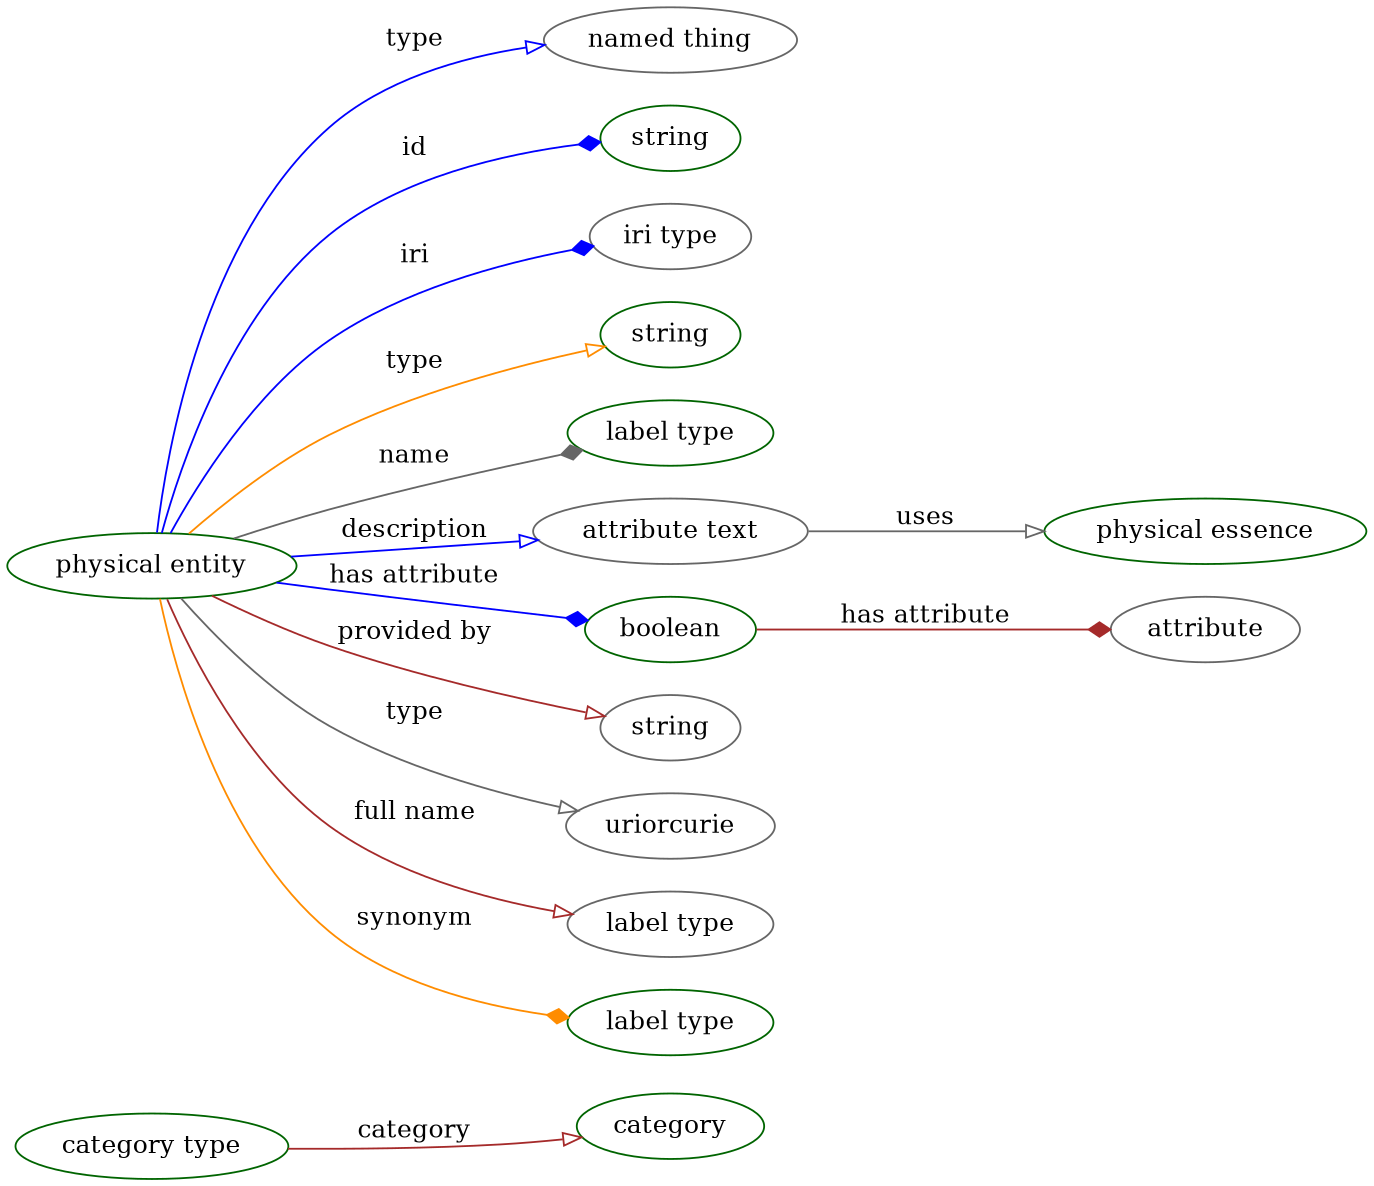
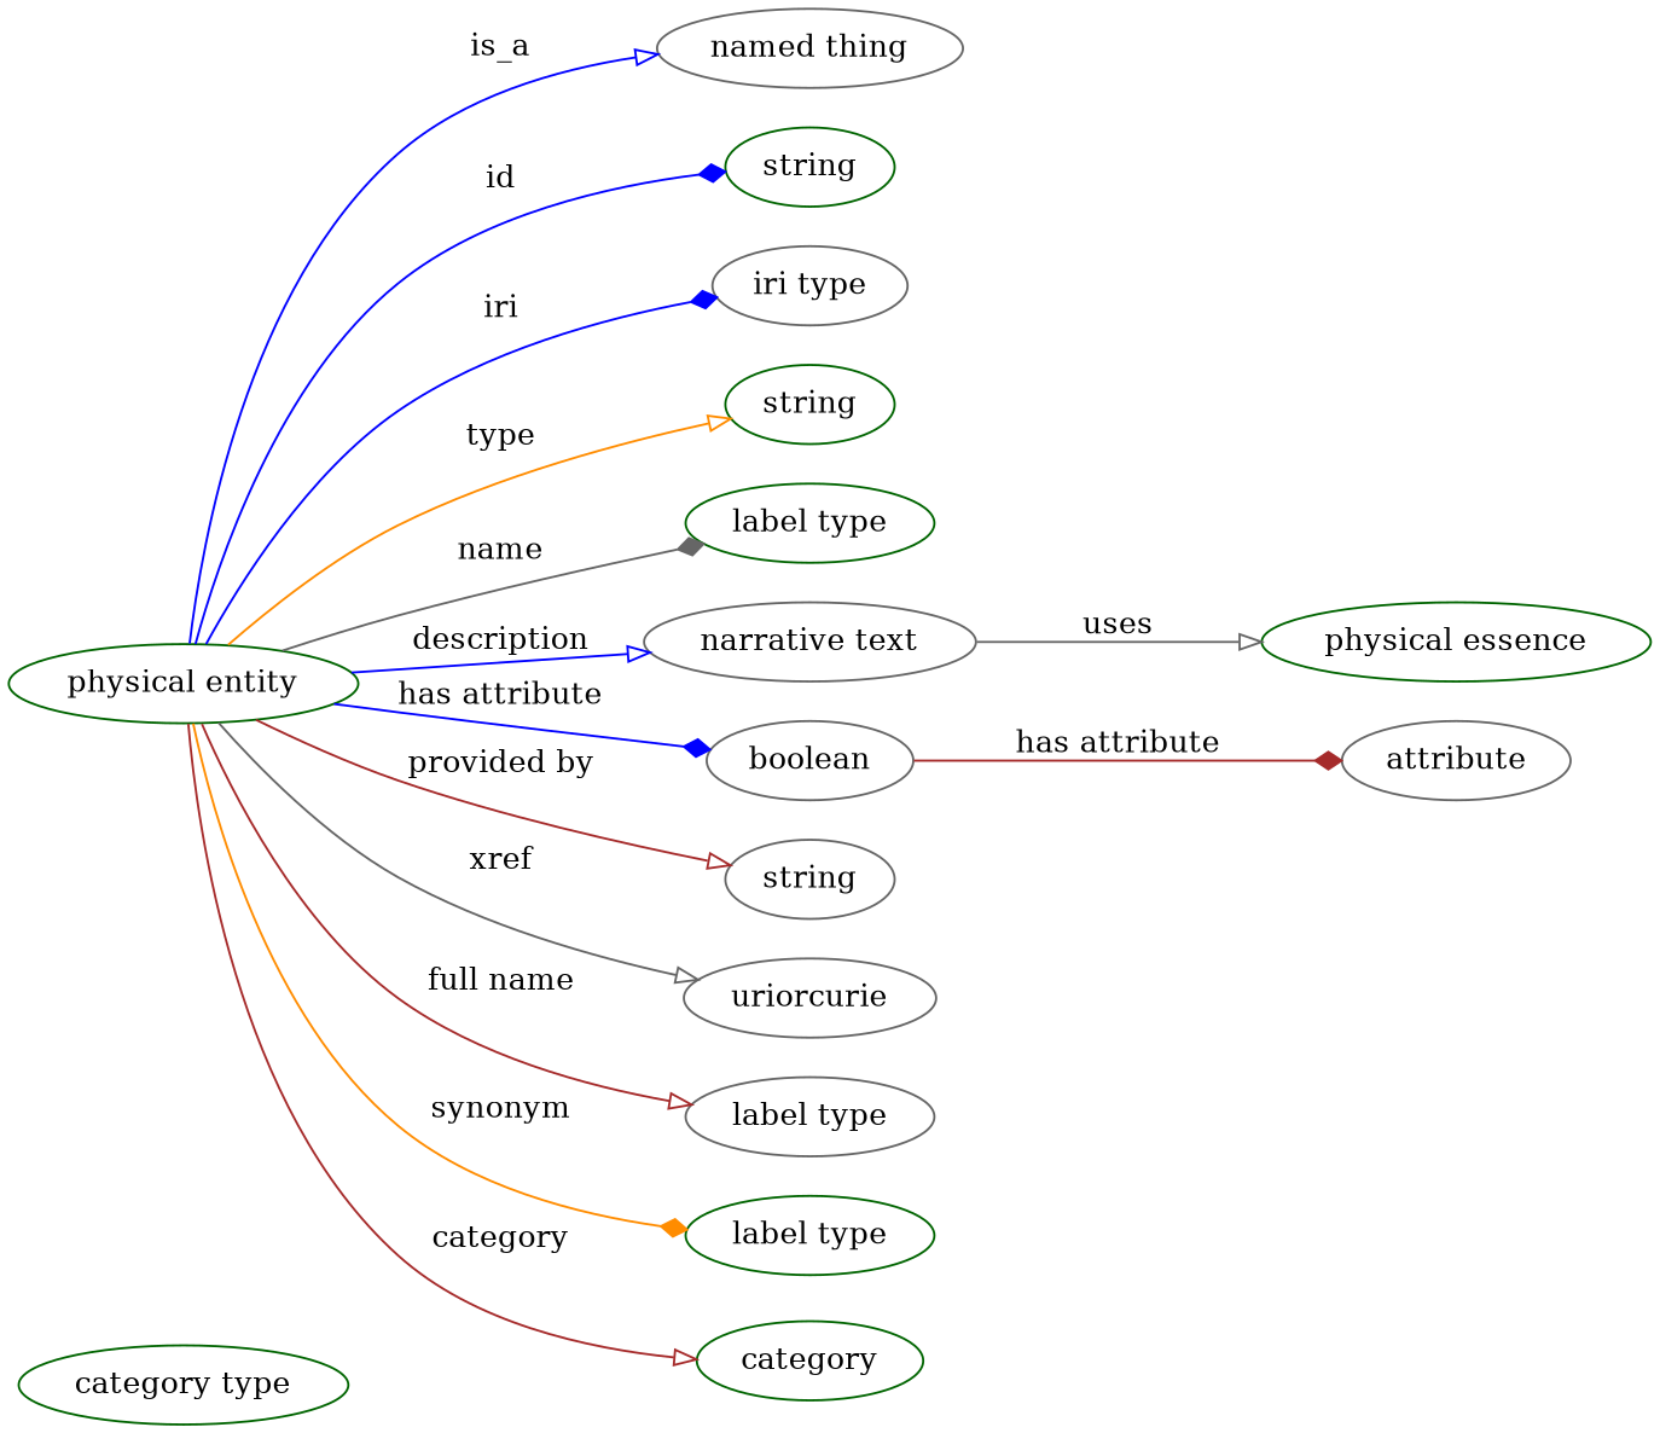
  digraph {
    rankdir=LR
    node [color=darkgreen]
    edge [arrowhead=onormal color=blue style=solid]
    n1 [height=0.5 label="physical entity" width=2.2026]
    "named thing" [color=gray40 height=0.5 width=1.9318]
    n3 [height=0.5 label=string width=1.0652]
    n4 [color=gray40 height=0.5 label="iri type" width=1.2277]
    n5 [height=0.5 label=string width=1.0652]
    n6 [height=0.5 label="label type" width=1.5707]
-   n7 [color=gray40 height=0.5 label="attribute text" width=2.0943]
-   n8 [height=0.5 label=boolean width=1.2999]
+   n7 [color=gray40 height=0.5 label="narrative text" width=2.0943]
+   n8 [color=gray40 height=0.5 label=boolean width=1.2999]
    n9 [color=gray40 height=0.5 label=string width=1.0652]
    n10 [color=gray40 height=0.5 label=uriorcurie width=1.5887]
    n11 [color=gray40 height=0.5 label="label type" width=1.5707]
    n12 [height=0.5 label="label type" width=1.5707]
    category [height=0.5 width=1.4263]
    "physical essence" [height=0.5 width=2.4553]
    n15 [color=gray40 height=0.5 label=attribute width=1.4443]
    n16 [height=0.5 label="category type" width=2.0762]
-   n1 -> "named thing" [label=type style=""]
+   n1 -> "named thing" [label=is_a style=""]
    n1 -> n3 [arrowhead=diamond label=id]
    n1 -> n4 [arrowhead=diamond label=iri]
    n1 -> n5 [color=darkorange label=type]
    n1 -> n6 [arrowhead=diamond color=gray40 label=name]
    n1 -> n7 [label=description]
    n1 -> n8 [arrowhead=diamond label="has attribute"]
    n1 -> n9 [color=brown label="provided by"]
-   n1 -> n10 [color=gray40 label=type]
+   n1 -> n10 [color=gray40 label=xref]
    n1 -> n11 [color=brown label="full name"]
    n1 -> n12 [arrowhead=diamond color=darkorange label=synonym]
-   n16 -> category [color=brown label=category]
+   n1 -> category [color=brown label=category]
    n7 -> "physical essence" [color=gray40 label=uses style=""]
    n8 -> n15 [arrowhead=diamond color=brown label="has attribute"]
  }
